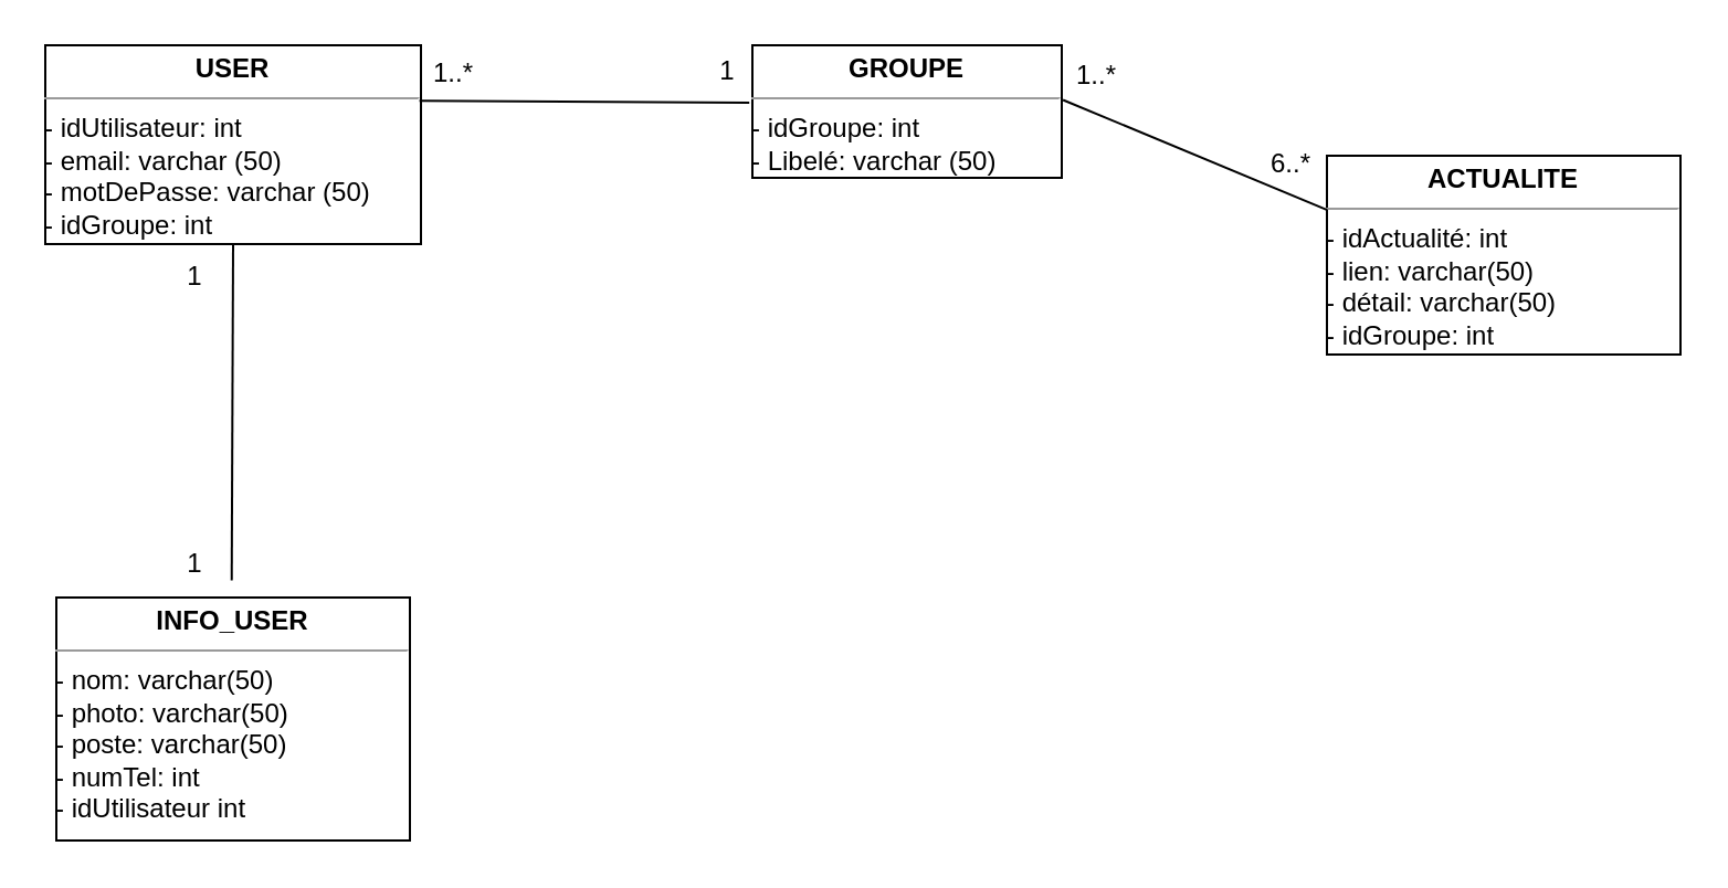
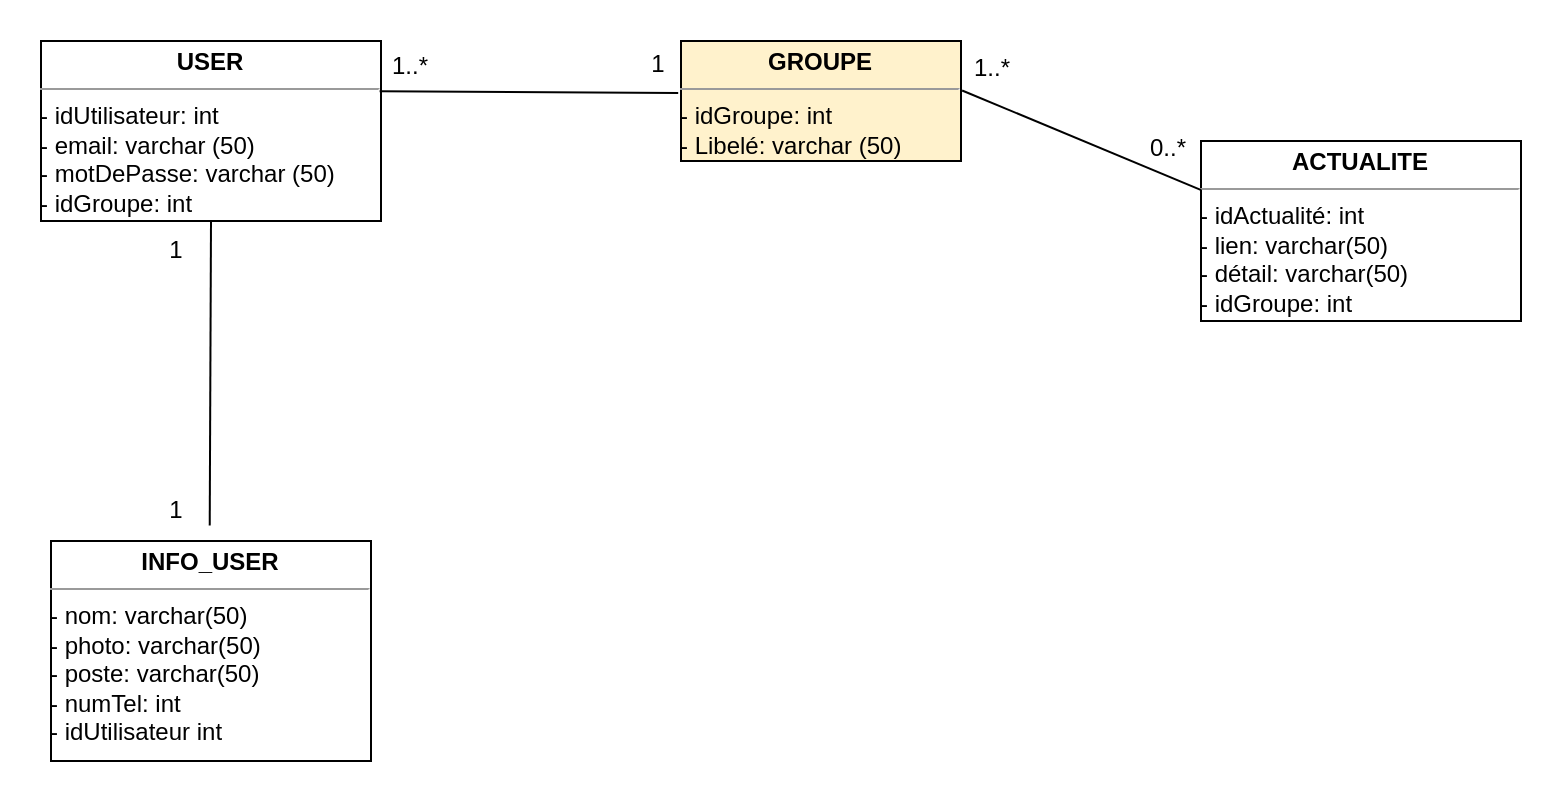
  <mxCell id="0" />
  <mxCell id="1" parent="0" />
- <mxCell id="2" value="&lt;p style=&quot;margin:0px;margin-top:4px;text-align:center;&quot;&gt;&lt;b&gt;GROUPE&lt;/b&gt;&lt;/p&gt;&lt;hr size=&quot;1&quot;&gt;&lt;div style=&quot;height:2px;&quot;&gt;- idGroupe: int&lt;br&gt;- Libelé: varchar (50)&lt;/div&gt;" style="verticalAlign=top;align=left;overflow=fill;fontSize=12;fontFamily=Helvetica;html=1;whiteSpace=wrap;" parent="1" vertex="1"><mxGeometry x="340" y="20" width="140" height="60" as="geometry" /></mxCell>
+ <mxCell id="2" value="&lt;p style=&quot;margin:0px;margin-top:4px;text-align:center;&quot;&gt;&lt;b&gt;GROUPE&lt;/b&gt;&lt;/p&gt;&lt;hr size=&quot;1&quot;&gt;&lt;div style=&quot;height:2px;&quot;&gt;- idGroupe: int&lt;br&gt;- Libelé: varchar (50)&lt;/div&gt;" style="verticalAlign=top;align=left;overflow=fill;fontSize=12;fontFamily=Helvetica;html=1;whiteSpace=wrap;fillColor=#fff2cc;" parent="1" vertex="1"><mxGeometry x="340" y="20" width="140" height="60" as="geometry" /></mxCell>
  <mxCell id="3" value="&lt;p style=&quot;margin:0px;margin-top:4px;text-align:center;&quot;&gt;&lt;b&gt;USER&lt;/b&gt;&lt;/p&gt;&lt;hr size=&quot;1&quot;&gt;&lt;div style=&quot;height:2px;&quot;&gt;- idUtilisateur: int&lt;br&gt;- email: varchar (50)&lt;br&gt;- motDePasse: varchar (50)&lt;br&gt;- idGroupe: int&lt;/div&gt;&lt;div style=&quot;height:2px;&quot;&gt;&lt;br&gt;&lt;/div&gt;" style="verticalAlign=top;align=left;overflow=fill;fontSize=12;fontFamily=Helvetica;html=1;whiteSpace=wrap;" parent="1" vertex="1"><mxGeometry x="20" y="20" width="170" height="90" as="geometry" /></mxCell>
  <mxCell id="4" value="1" style="text;html=1;align=center;verticalAlign=middle;whiteSpace=wrap;rounded=0;" parent="1" vertex="1"><mxGeometry x="319" y="27" width="20" height="10" as="geometry" /></mxCell>
  <mxCell id="5" value="1..*" style="text;html=1;align=center;verticalAlign=middle;whiteSpace=wrap;rounded=0;" parent="1" vertex="1"><mxGeometry x="195" y="28" width="20" height="10" as="geometry" /></mxCell>
  <mxCell id="6" value="&lt;p style=&quot;margin:0px;margin-top:4px;text-align:center;&quot;&gt;&lt;b&gt;ACTUALITE&lt;/b&gt;&lt;/p&gt;&lt;hr size=&quot;1&quot;&gt;&lt;div style=&quot;height:2px;&quot;&gt;- idActualité: int&lt;br&gt;- lien: varchar(50)&lt;br&gt;- détail: varchar(50)&lt;br&gt;- idGroupe: int&lt;/div&gt;" style="verticalAlign=top;align=left;overflow=fill;fontSize=12;fontFamily=Helvetica;html=1;whiteSpace=wrap;" parent="1" vertex="1"><mxGeometry x="600" y="70" width="160" height="90" as="geometry" /></mxCell>
  <mxCell id="7" value="" style="endArrow=none;html=1;rounded=0;exitX=0.996;exitY=0.279;exitDx=0;exitDy=0;entryX=-0.01;entryY=0.433;entryDx=0;entryDy=0;entryPerimeter=0;exitPerimeter=0;" parent="1" source="3" target="2" edge="1"><mxGeometry width="50" height="50" relative="1" as="geometry"><mxPoint x="390" y="150" as="sourcePoint" /><mxPoint x="440" y="100" as="targetPoint" /></mxGeometry></mxCell>
  <mxCell id="8" value="" style="endArrow=none;html=1;rounded=0;exitX=1.004;exitY=0.429;exitDx=0;exitDy=0;entryX=0.001;entryY=0.426;entryDx=0;entryDy=0;entryPerimeter=0;exitPerimeter=0;" parent="1" edge="1"><mxGeometry width="50" height="50" relative="1" as="geometry"><mxPoint x="480.56" y="44.74" as="sourcePoint" /><mxPoint x="600.14" y="94.56" as="targetPoint" /></mxGeometry></mxCell>
- <mxCell id="9" value="6..*" style="text;html=1;align=center;verticalAlign=middle;whiteSpace=wrap;rounded=0;" parent="1" vertex="1"><mxGeometry x="574" y="69" width="20" height="10" as="geometry" /></mxCell>
+ <mxCell id="9" value="0..*" style="text;html=1;align=center;verticalAlign=middle;whiteSpace=wrap;rounded=0;" parent="1" vertex="1"><mxGeometry x="574" y="69" width="20" height="10" as="geometry" /></mxCell>
  <mxCell id="10" value="1..*" style="text;html=1;align=center;verticalAlign=middle;whiteSpace=wrap;rounded=0;" parent="1" vertex="1"><mxGeometry x="486" y="29" width="20" height="10" as="geometry" /></mxCell>
  <mxCell id="11" value="&lt;p style=&quot;margin:0px;margin-top:4px;text-align:center;&quot;&gt;&lt;b&gt;INFO_USER&lt;/b&gt;&lt;/p&gt;&lt;hr size=&quot;1&quot;&gt;&lt;div style=&quot;height:2px;&quot;&gt;- nom: varchar(50)&lt;br&gt;- photo: varchar(50)&lt;br&gt;- poste: varchar(50)&lt;br&gt;- numTel: int&lt;br&gt;- idUtilisateur int&lt;/div&gt;" style="verticalAlign=top;align=left;overflow=fill;fontSize=12;fontFamily=Helvetica;html=1;whiteSpace=wrap;" parent="1" vertex="1"><mxGeometry x="25" y="270" width="160" height="110" as="geometry" /></mxCell>
  <mxCell id="12" value="1" style="text;html=1;align=center;verticalAlign=middle;whiteSpace=wrap;rounded=0;" parent="1" vertex="1"><mxGeometry x="78" y="250" width="20" height="10" as="geometry" /></mxCell>
  <mxCell id="13" value="" style="endArrow=none;html=1;rounded=0;exitX=0.5;exitY=1;exitDx=0;exitDy=0;entryX=0.496;entryY=-0.071;entryDx=0;entryDy=0;entryPerimeter=0;" parent="1" source="3" target="11" edge="1"><mxGeometry width="50" height="50" relative="1" as="geometry"><mxPoint x="199" y="55" as="sourcePoint" /><mxPoint x="105" y="190" as="targetPoint" /></mxGeometry></mxCell>
  <mxCell id="14" value="1" style="text;html=1;align=center;verticalAlign=middle;whiteSpace=wrap;rounded=0;" parent="1" vertex="1"><mxGeometry x="78" y="120" width="20" height="10" as="geometry" /></mxCell>
